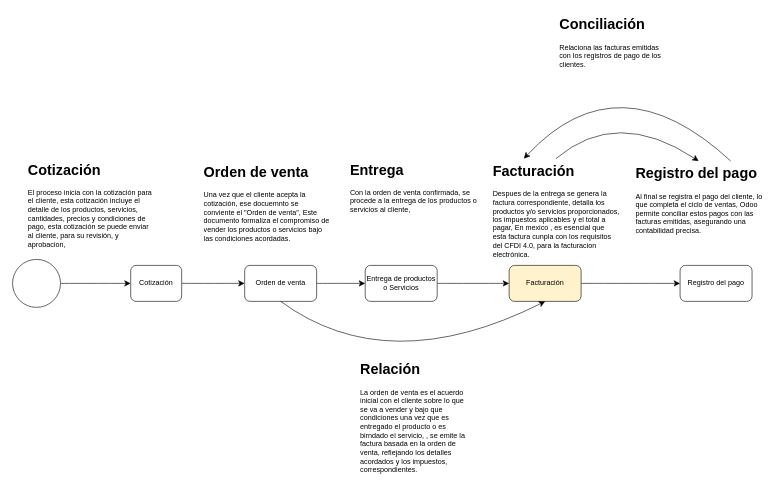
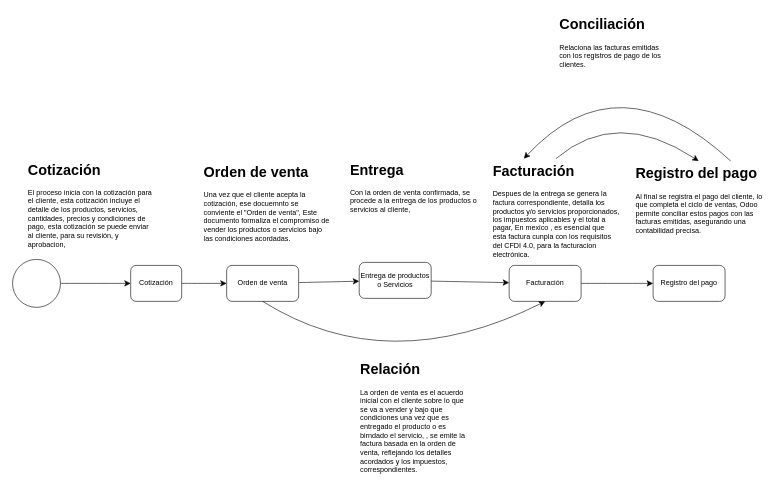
  <mxCell id="0" />
  <mxCell id="1" parent="0" />
  <mxCell id="2" value="" style="edgeStyle=none;curved=1;rounded=0;orthogonalLoop=1;jettySize=auto;html=1;fontSize=12;startSize=8;endSize=8;" edge="1" parent="1" source="3" target="5"><mxGeometry relative="1" as="geometry" /></mxCell>
  <mxCell id="3" value="" style="ellipse;whiteSpace=wrap;html=1;aspect=fixed;" vertex="1" parent="1"><mxGeometry x="20" y="432" width="80" height="80" as="geometry" /></mxCell>
  <mxCell id="4" value="" style="edgeStyle=none;curved=1;rounded=0;orthogonalLoop=1;jettySize=auto;html=1;fontSize=12;startSize=8;endSize=8;" edge="1" parent="1" source="5" target="8"><mxGeometry relative="1" as="geometry" /></mxCell>
  <mxCell id="5" value="Cotización" style="rounded=1;whiteSpace=wrap;html=1;" vertex="1" parent="1"><mxGeometry x="217" y="442" width="85" height="60" as="geometry" /></mxCell>
  <mxCell id="6" value="&lt;h1 style=&quot;margin-top: 0px;&quot;&gt;Cotización&lt;/h1&gt;&lt;div&gt;El proceso inicia con la cotización para el cliente, esta cotización incluye el detalle de los productos, servicios, cantidades, precios y condiciones de pago, esta cotización se puede enviar al cliente, para su revisión, y aprobacion,&amp;nbsp;&lt;/div&gt;" style="text;html=1;whiteSpace=wrap;overflow=hidden;rounded=0;" vertex="1" parent="1"><mxGeometry x="44" y="262" width="214" height="164" as="geometry" /></mxCell>
  <mxCell id="7" value="" style="edgeStyle=none;curved=1;rounded=0;orthogonalLoop=1;jettySize=auto;html=1;fontSize=12;startSize=8;endSize=8;" edge="1" parent="1" source="8" target="11"><mxGeometry relative="1" as="geometry" /></mxCell>
- <mxCell id="8" value="Orden de venta" style="rounded=1;whiteSpace=wrap;html=1;" vertex="1" parent="1"><mxGeometry x="407" y="442" width="120" height="60" as="geometry" /></mxCell>
+ <mxCell id="8" value="Orden de venta" style="rounded=1;whiteSpace=wrap;html=1;" vertex="1" parent="1"><mxGeometry x="377" y="442" width="120" height="60" as="geometry" /></mxCell>
  <mxCell id="9" value="&lt;h1 style=&quot;margin-top: 0px;&quot;&gt;Orden de venta&lt;/h1&gt;&lt;div&gt;Una vez que el cliente acepta la cotización, ese docuemnto se conviente el &quot;Orden de venta&quot;, Este documento formaliza el compromiso de vender los productos o servicios bajo las condiciones acordadas.&amp;nbsp;&lt;/div&gt;" style="text;html=1;whiteSpace=wrap;overflow=hidden;rounded=0;" vertex="1" parent="1"><mxGeometry x="337" y="266" width="214" height="164" as="geometry" /></mxCell>
  <mxCell id="10" value="" style="edgeStyle=none;curved=1;rounded=0;orthogonalLoop=1;jettySize=auto;html=1;fontSize=12;startSize=8;endSize=8;" edge="1" parent="1" source="11" target="14"><mxGeometry relative="1" as="geometry" /></mxCell>
- <mxCell id="11" value="Entrega de productos o Servicios" style="rounded=1;whiteSpace=wrap;html=1;" vertex="1" parent="1"><mxGeometry x="608" y="442" width="120" height="60" as="geometry" /></mxCell>
+ <mxCell id="11" value="Entrega de productos o Servicios" style="rounded=1;whiteSpace=wrap;html=1;" vertex="1" parent="1"><mxGeometry x="598" y="437" width="120" height="60" as="geometry" /></mxCell>
  <mxCell id="12" value="&lt;h1 style=&quot;margin-top: 0px;&quot;&gt;Entrega&lt;/h1&gt;&lt;div&gt;Con la orden de venta confirmada, se procede a la entrega de los productos o servicios al cliente,&amp;nbsp;&amp;nbsp;&lt;/div&gt;" style="text;html=1;whiteSpace=wrap;overflow=hidden;rounded=0;" vertex="1" parent="1"><mxGeometry x="581" y="262" width="214" height="164" as="geometry" /></mxCell>
  <mxCell id="13" value="" style="edgeStyle=none;curved=1;rounded=0;orthogonalLoop=1;jettySize=auto;html=1;fontSize=12;startSize=8;endSize=8;" edge="1" parent="1" source="14" target="16"><mxGeometry relative="1" as="geometry" /></mxCell>
- <mxCell id="14" value="Facturación" style="whiteSpace=wrap;html=1;rounded=1;fillColor=#fff2cc;" vertex="1" parent="1"><mxGeometry x="848" y="442" width="120" height="60" as="geometry" /></mxCell>
+ <mxCell id="14" value="Facturación" style="whiteSpace=wrap;html=1;rounded=1;" vertex="1" parent="1"><mxGeometry x="848" y="442" width="120" height="60" as="geometry" /></mxCell>
  <mxCell id="15" value="&lt;h1 style=&quot;margin-top: 0px;&quot;&gt;Facturación&lt;/h1&gt;&lt;div&gt;Despues de la entrega se genera la factura correspondiente, detalla los productos y/o servicios proporcionados, los impuestos aplicables y el total a pagar, En mexico , es esencial que esta factura cunpla con los requisitos del CFDI 4.0, para la facturacion electrónica.&amp;nbsp;&lt;/div&gt;" style="text;html=1;whiteSpace=wrap;overflow=hidden;rounded=0;" vertex="1" parent="1"><mxGeometry x="819" y="264" width="214" height="164" as="geometry" /></mxCell>
- <mxCell id="16" value="Registro del pago" style="whiteSpace=wrap;html=1;rounded=1;" vertex="1" parent="1"><mxGeometry x="1133" y="442" width="120" height="60" as="geometry" /></mxCell>
+ <mxCell id="16" value="Registro del pago" style="whiteSpace=wrap;html=1;rounded=1;" vertex="1" parent="1"><mxGeometry x="1088" y="442" width="120" height="60" as="geometry" /></mxCell>
  <mxCell id="17" value="&lt;h1 style=&quot;margin-top: 0px;&quot;&gt;Registro del pago&lt;/h1&gt;&lt;div&gt;Al final se registra el pago del cliente, lo que completa el ciclo de ventas, Odoo permite conciliar estos pagos con las facturas emitidas, asegurando una contabilidad precisa.&amp;nbsp;&amp;nbsp;&lt;/div&gt;" style="text;html=1;whiteSpace=wrap;overflow=hidden;rounded=0;" vertex="1" parent="1"><mxGeometry x="1057" y="268" width="214" height="164" as="geometry" /></mxCell>
  <mxCell id="18" value="" style="endArrow=classic;html=1;rounded=0;fontSize=12;startSize=8;endSize=8;curved=1;exitX=0.5;exitY=1;exitDx=0;exitDy=0;entryX=0.5;entryY=1;entryDx=0;entryDy=0;" edge="1" parent="1" source="8" target="14"><mxGeometry width="50" height="50" relative="1" as="geometry"><mxPoint x="767" y="565" as="sourcePoint" /><mxPoint x="817" y="515" as="targetPoint" /><Array as="points"><mxPoint x="646" y="633" /></Array></mxGeometry></mxCell>
  <mxCell id="19" value="&lt;h1 style=&quot;margin-top: 0px;&quot;&gt;Relación&lt;/h1&gt;&lt;p&gt;La orden de venta es el acuerdo inicial con el cliente sobre lo que se va a vender y bajo que condiciones una vez que es entregado el producto o es birndado el servicio, , se emite la factura basada en la orden de venta, reflejando los detalles acordados y los impuestos, correspondientes.&lt;/p&gt;" style="text;html=1;whiteSpace=wrap;overflow=hidden;rounded=0;" vertex="1" parent="1"><mxGeometry x="598" y="595" width="180" height="220" as="geometry" /></mxCell>
  <mxCell id="20" value="" style="endArrow=classic;html=1;rounded=0;fontSize=12;startSize=8;endSize=8;curved=1;exitX=0.5;exitY=0;exitDx=0;exitDy=0;entryX=0.5;entryY=0;entryDx=0;entryDy=0;" edge="1" parent="1" source="15" target="17"><mxGeometry width="50" height="50" relative="1" as="geometry"><mxPoint x="967" y="165" as="sourcePoint" /><mxPoint x="1017" y="115" as="targetPoint" /><Array as="points"><mxPoint x="1027" y="178" /></Array></mxGeometry></mxCell>
  <mxCell id="21" value="" style="endArrow=classic;html=1;rounded=0;fontSize=12;startSize=8;endSize=8;curved=1;exitX=0.75;exitY=0;exitDx=0;exitDy=0;entryX=0.25;entryY=0;entryDx=0;entryDy=0;" edge="1" parent="1" source="17" target="15"><mxGeometry width="50" height="50" relative="1" as="geometry"><mxPoint x="967" y="165" as="sourcePoint" /><mxPoint x="1017" y="115" as="targetPoint" /><Array as="points"><mxPoint x="1030" y="95" /></Array></mxGeometry></mxCell>
  <mxCell id="22" value="&lt;h1 style=&quot;margin-top: 0px;&quot;&gt;Conciliación&lt;/h1&gt;&lt;p&gt;Relaciona las facturas emitidas con los registros de pago de los clientes.&lt;/p&gt;" style="text;html=1;whiteSpace=wrap;overflow=hidden;rounded=0;" vertex="1" parent="1"><mxGeometry x="930" y="20" width="180" height="120" as="geometry" /></mxCell>
